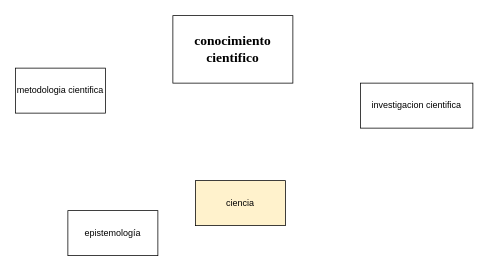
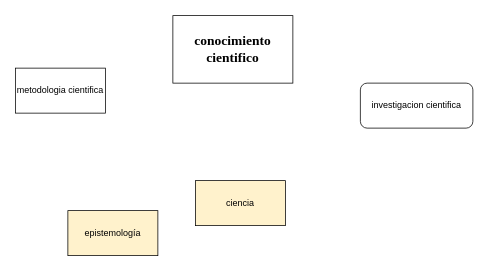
  <mxCell id="0" />
  <mxCell id="1" parent="0" />
  <mxCell id="2" value="&lt;font style=&quot;font-size: 18px;&quot; face=&quot;Verdana&quot;&gt;&lt;b style=&quot;&quot;&gt;conocimiento cientifico&lt;/b&gt;&lt;/font&gt;" style="rounded=0;whiteSpace=wrap;html=1;" vertex="1" parent="1"><mxGeometry x="230" y="20" width="160" height="90" as="geometry" /></mxCell>
  <mxCell id="3" value="metodologia cientifica" style="rounded=0;whiteSpace=wrap;html=1;" vertex="1" parent="1"><mxGeometry x="20" y="90" width="120" height="60" as="geometry" /></mxCell>
- <mxCell id="4" value="investigacion cientifica" style="rounded=0;whiteSpace=wrap;html=1;" vertex="1" parent="1"><mxGeometry x="480" y="110" width="150" height="60" as="geometry" /></mxCell>
+ <mxCell id="4" value="investigacion cientifica" style="whiteSpace=wrap;html=1;rounded=1;" vertex="1" parent="1"><mxGeometry x="480" y="110" width="150" height="60" as="geometry" /></mxCell>
  <mxCell id="5" value="ciencia" style="rounded=0;whiteSpace=wrap;html=1;fillColor=#fff2cc;" vertex="1" parent="1"><mxGeometry x="260" y="240" width="120" height="60" as="geometry" /></mxCell>
- <mxCell id="6" value="epistemología" style="rounded=0;whiteSpace=wrap;html=1;" vertex="1" parent="1"><mxGeometry x="90" y="280" width="120" height="60" as="geometry" /></mxCell>
+ <mxCell id="6" value="epistemología" style="rounded=0;whiteSpace=wrap;html=1;fillColor=#fff2cc;" vertex="1" parent="1"><mxGeometry x="90" y="280" width="120" height="60" as="geometry" /></mxCell>
